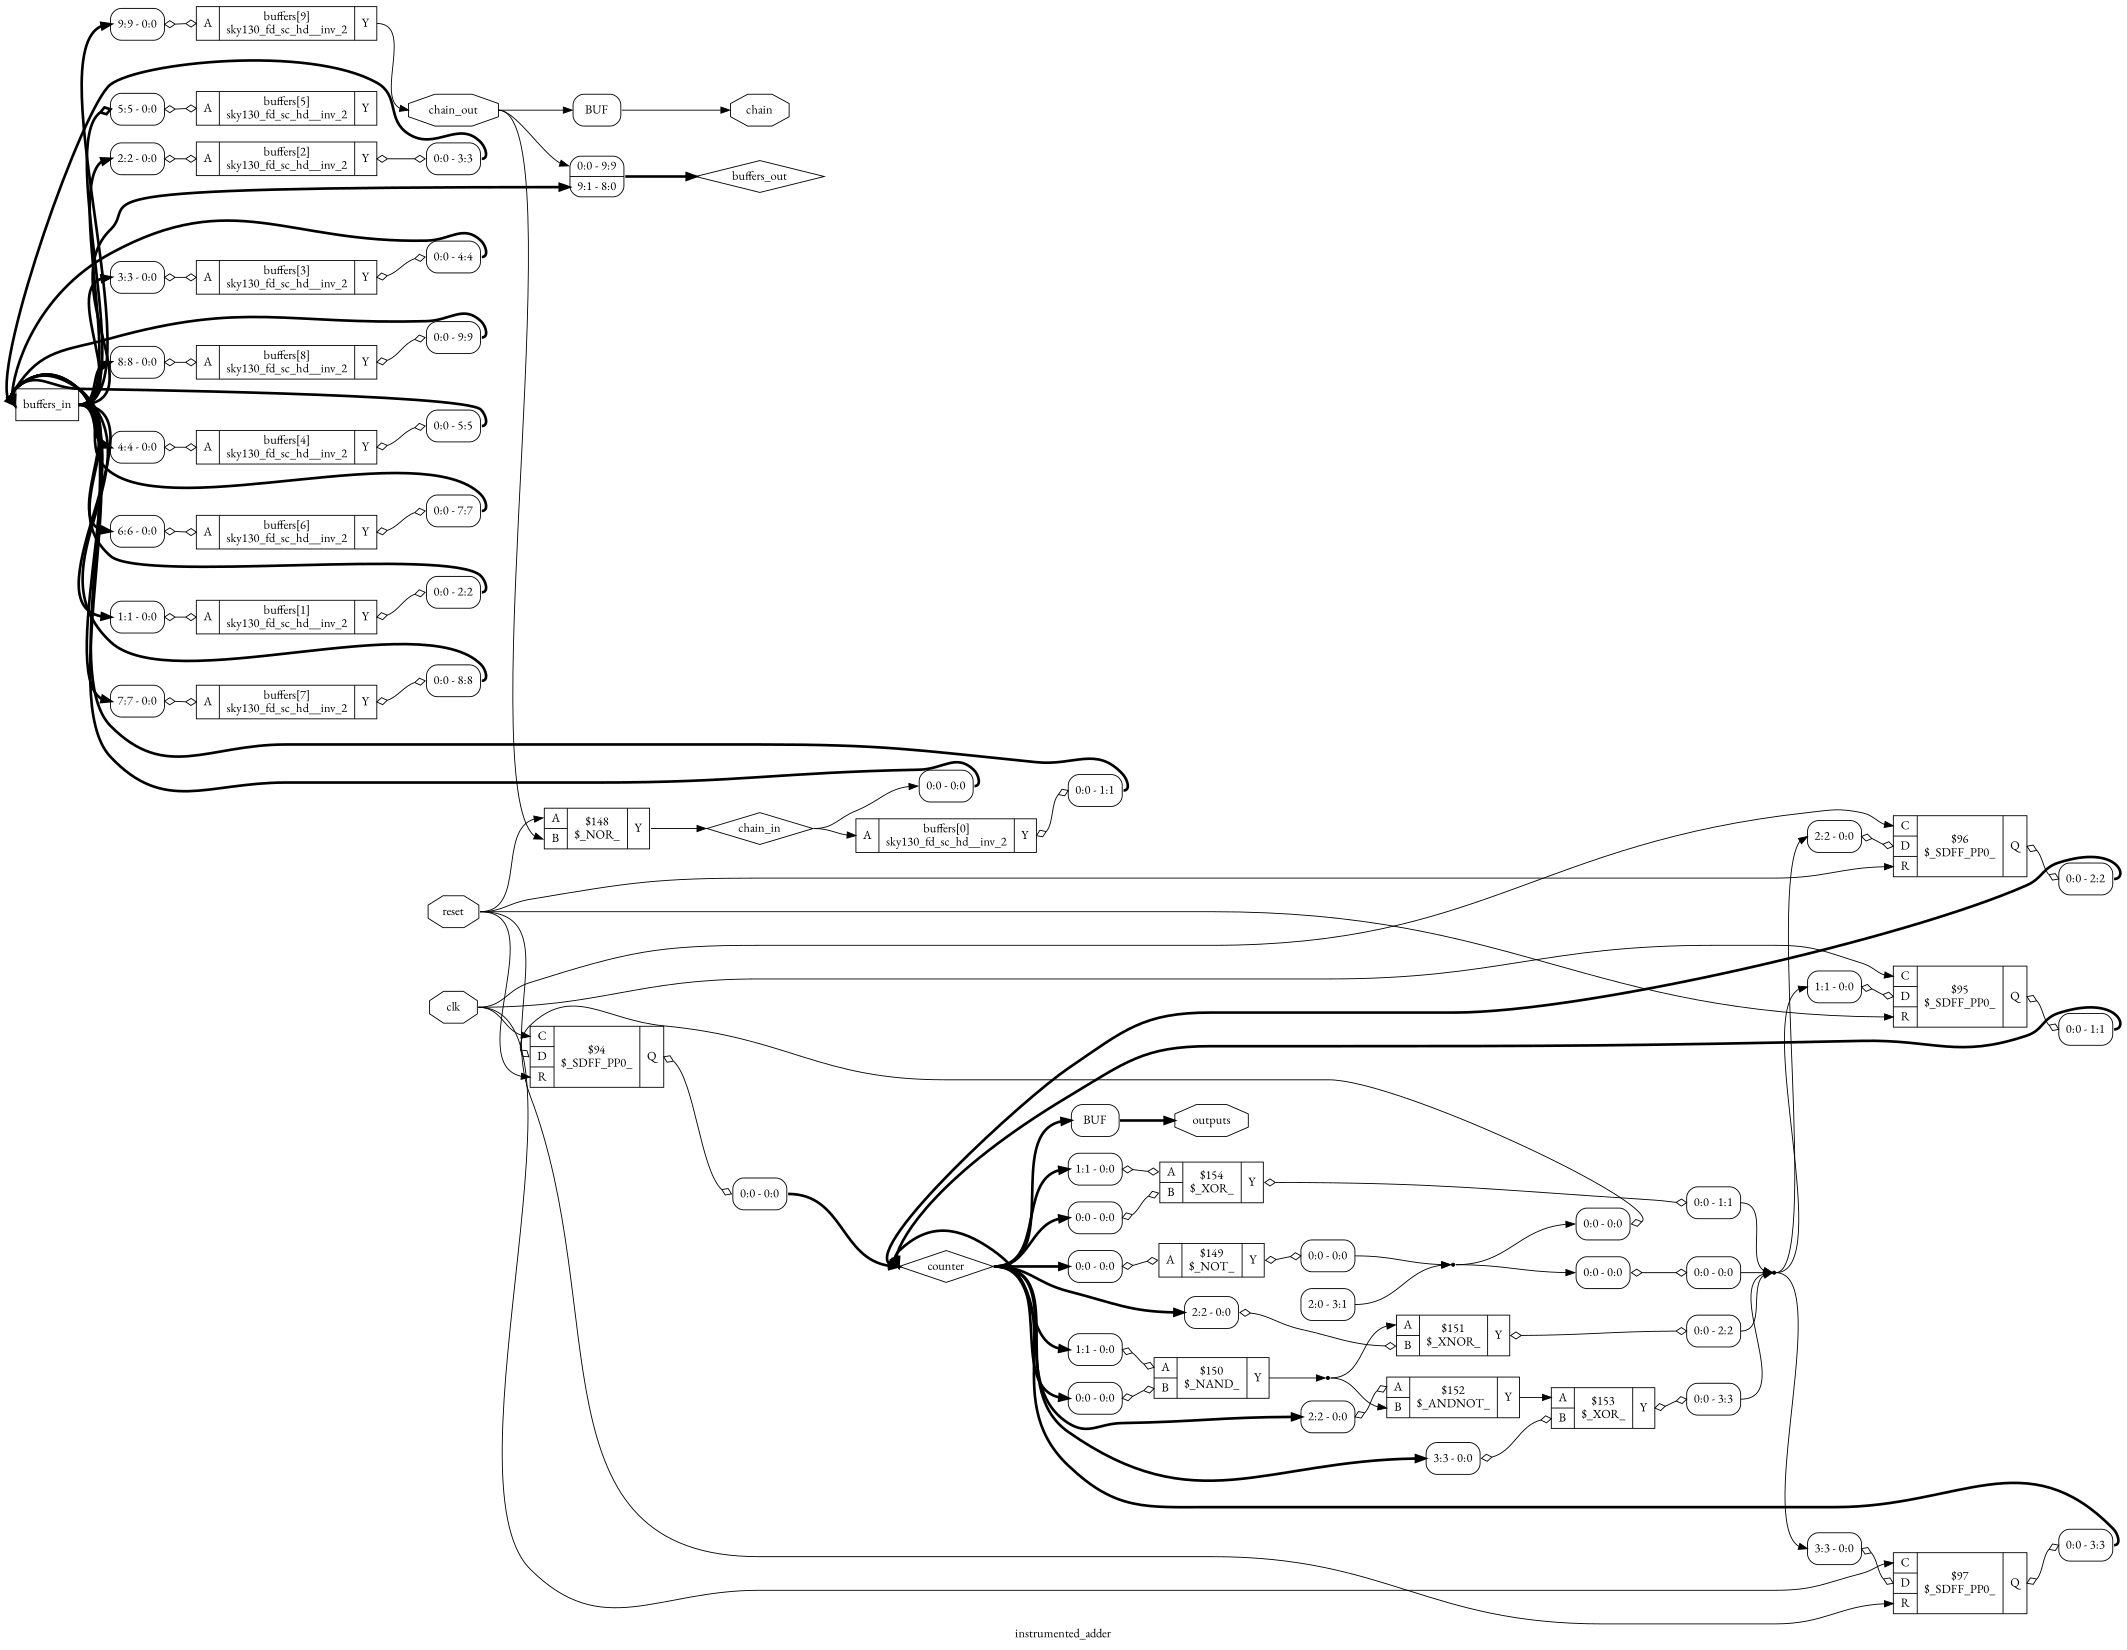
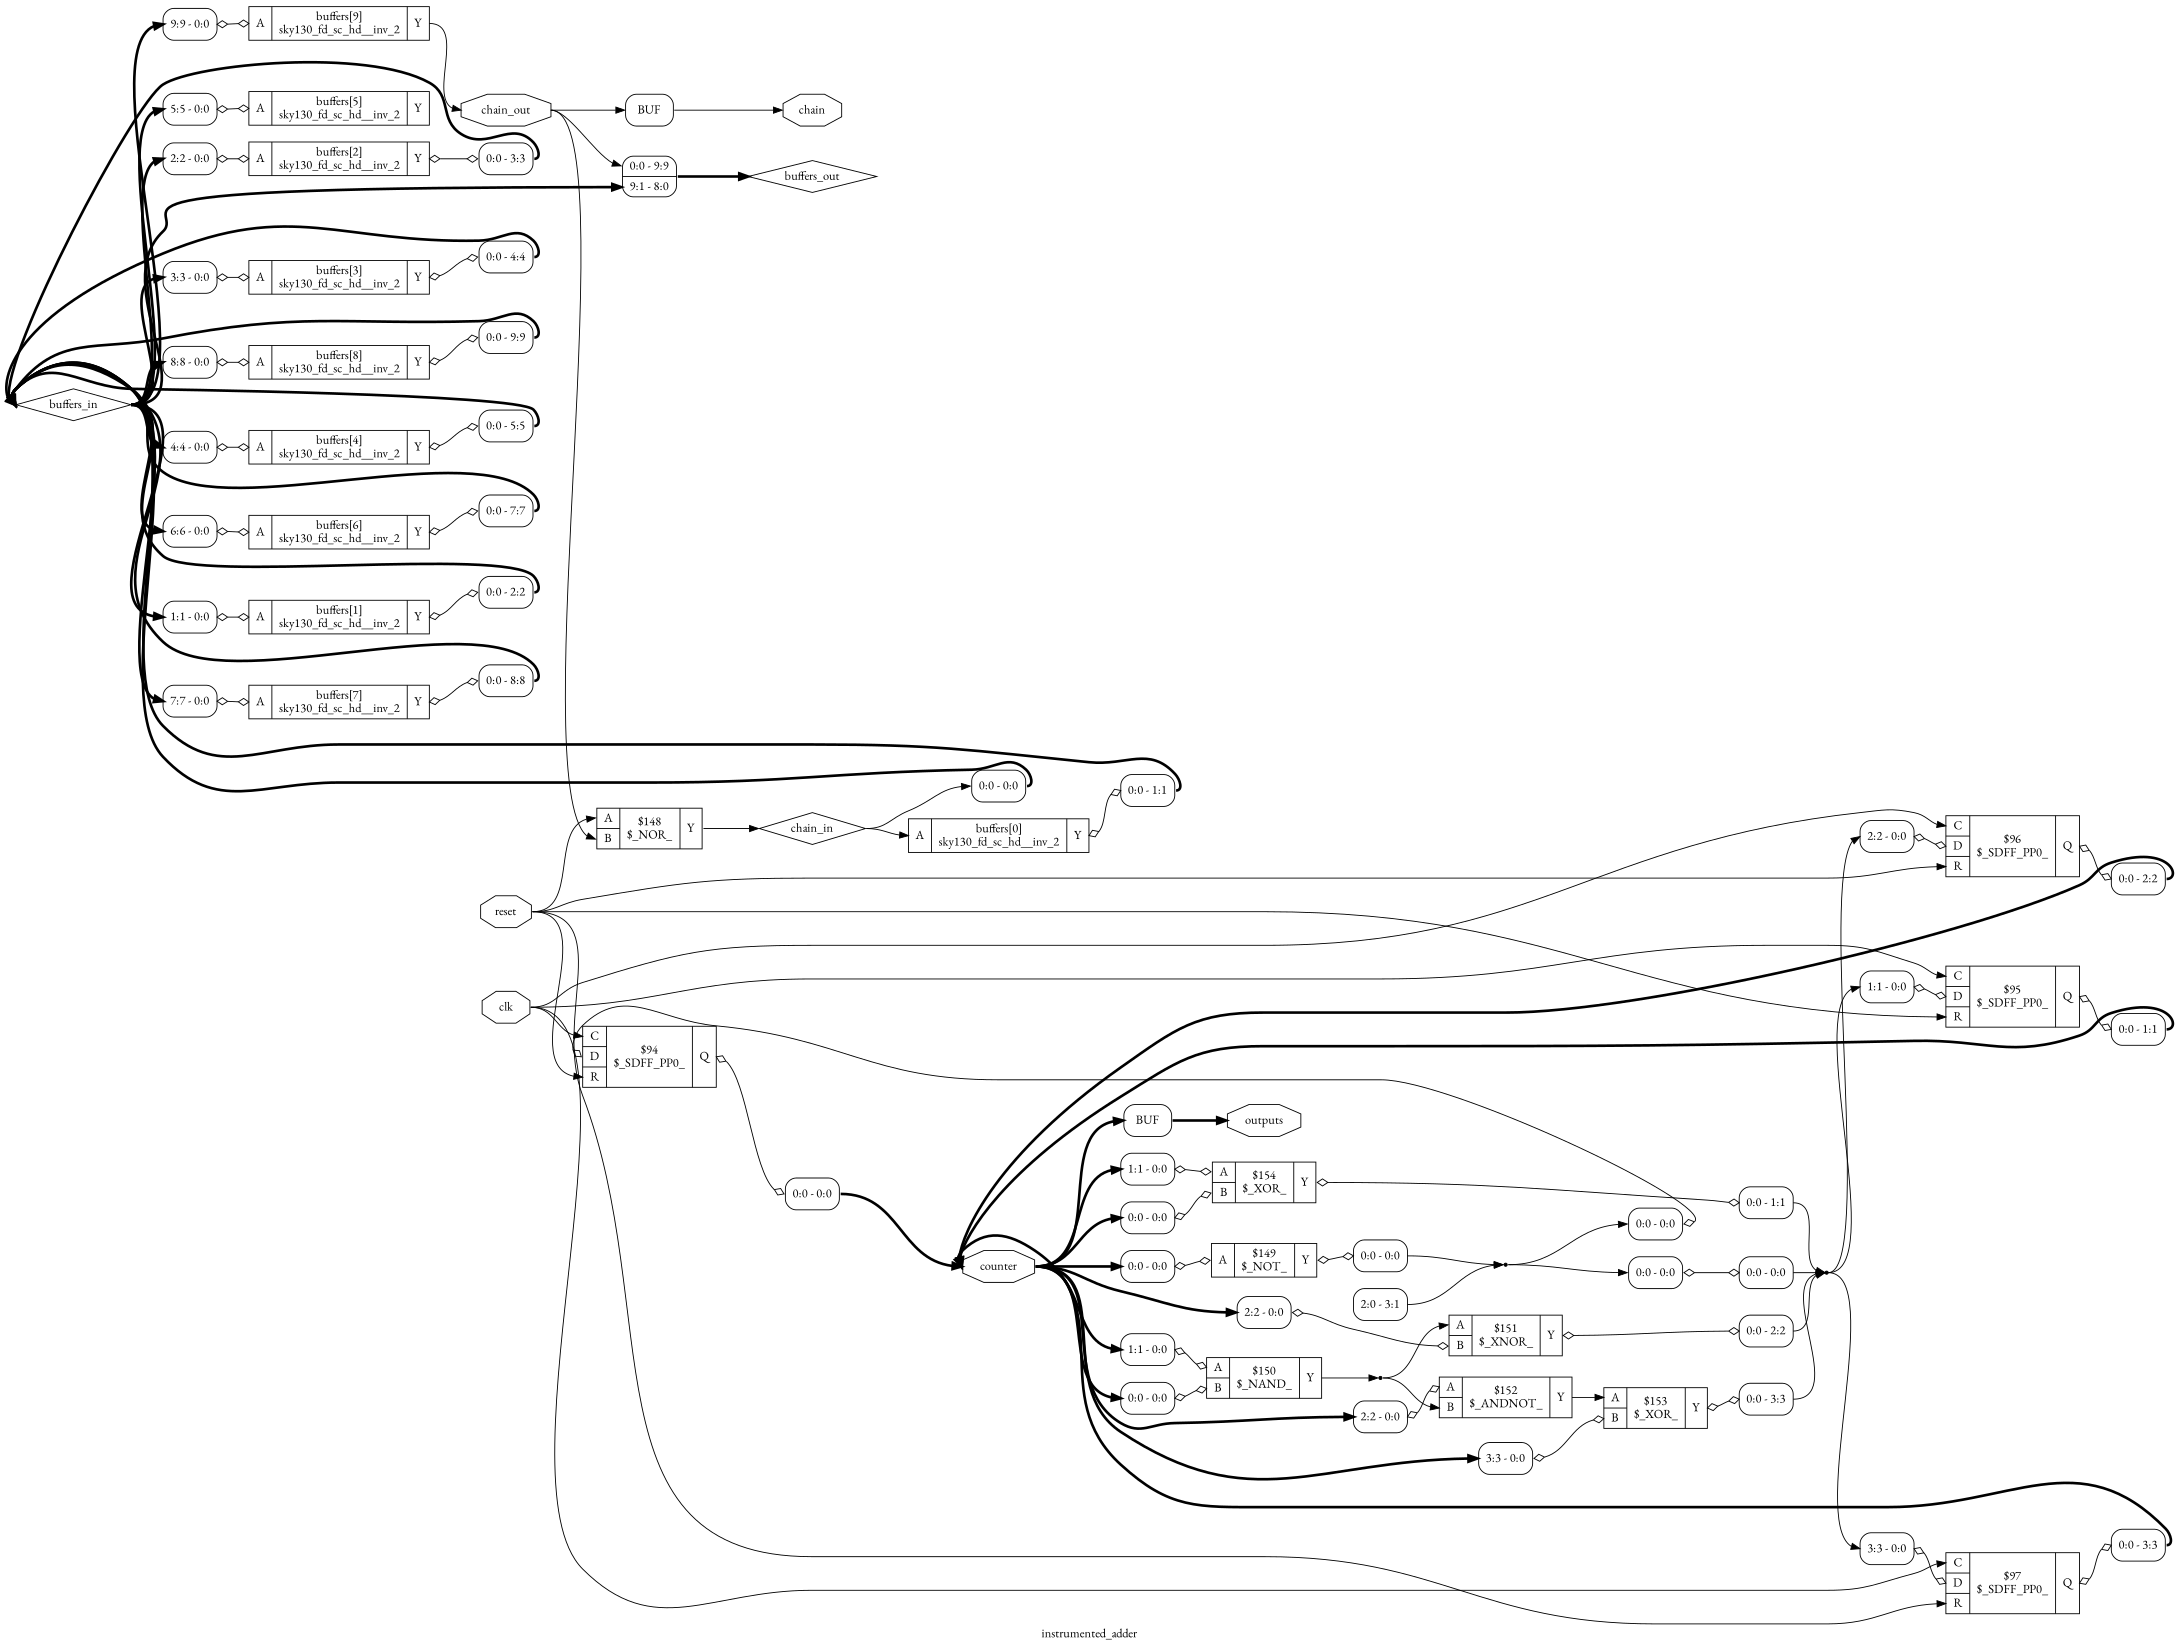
  digraph {
    fontname="EB Garamond"
    label=instrumented_adder
    rankdir=LR
    remincross=true
    node [fontname="EB Garamond" shape=record style=rounded]
    edge [color=black fontname="EB Garamond" headport=w tailport=e]
-   n5 [color=black fontcolor=black label=buffers_in shape=box style=""]
+   n5 [color=black fontcolor=black label=buffers_in shape=diamond style=""]
    x21 [label="<s0> 1:1 - 0:0 "]
    x23 [label="<s0> 2:2 - 0:0 "]
    x25 [label="<s0> 3:3 - 0:0 "]
    x27 [label="<s0> 4:4 - 0:0 "]
    x29 [label="<s0> 5:5 - 0:0 "]
    x31 [label="<s0> 6:6 - 0:0 "]
    x33 [label="<s0> 7:7 - 0:0 "]
    x35 [label="<s0> 8:8 - 0:0 "]
    x37 [label="<s0> 9:9 - 0:0 "]
    x43 [label="<s1> 0:0 - 9:9 |<s0> 9:1 - 8:0 "]
    c33 [label="{{<p14> A}|buffers[1]\nsky130_fd_sc_hd__inv_2|{<p16> Y}}" style=""]
    c34 [label="{{<p14> A}|buffers[2]\nsky130_fd_sc_hd__inv_2|{<p16> Y}}" style=""]
    c35 [label="{{<p14> A}|buffers[3]\nsky130_fd_sc_hd__inv_2|{<p16> Y}}" style=""]
    c36 [label="{{<p14> A}|buffers[4]\nsky130_fd_sc_hd__inv_2|{<p16> Y}}" style=""]
    c37 [label="{{<p14> A}|buffers[5]\nsky130_fd_sc_hd__inv_2|{<p16> Y}}" style=""]
    c38 [label="{{<p14> A}|buffers[6]\nsky130_fd_sc_hd__inv_2|{<p16> Y}}" style=""]
    c39 [label="{{<p14> A}|buffers[7]\nsky130_fd_sc_hd__inv_2|{<p16> Y}}" style=""]
    c40 [label="{{<p14> A}|buffers[8]\nsky130_fd_sc_hd__inv_2|{<p16> Y}}" style=""]
    c41 [label="{{<p14> A}|buffers[9]\nsky130_fd_sc_hd__inv_2|{<p16> Y}}" style=""]
    n6 [color=black fontcolor=black label=buffers_out shape=diamond style=""]
    n7 [color=black fontcolor=black label=chain shape=octagon style=""]
    n8 [color=black fontcolor=black label=chain_in shape=diamond style=""]
    c32 [label="{{<p14> A}|buffers[0]\nsky130_fd_sc_hd__inv_2|{<p16> Y}}" style=""]
    x42 [label="<s0> 0:0 - 0:0 "]
    x20 [label="<s0> 0:0 - 1:1 "]
    n9 [color=black fontcolor=black label=chain_out shape=octagon style=""]
    c17 [label="{{<p14> A|<p15> B}|$148\n$_NOR_|{<p16> Y}}" style=""]
    x44 [label=BUF shape=box]
    n10 [color=black fontcolor=black label=clk shape=octagon style=""]
    c28 [label="{{<p24> C|<p25> D|<p26> R}|$94\n$_SDFF_PP0_|{<p27> Q}}" style=""]
    c29 [label="{{<p24> C|<p25> D|<p26> R}|$95\n$_SDFF_PP0_|{<p27> Q}}" style=""]
    c30 [label="{{<p24> C|<p25> D|<p26> R}|$96\n$_SDFF_PP0_|{<p27> Q}}" style=""]
    c31 [label="{{<p24> C|<p25> D|<p26> R}|$97\n$_SDFF_PP0_|{<p27> Q}}" style=""]
    x13 [label="<s0> 0:0 - 0:0 "]
    x15 [label="<s0> 0:0 - 1:1 "]
    x17 [label="<s0> 0:0 - 2:2 "]
    x19 [label="<s0> 0:0 - 3:3 "]
-   n11 [color=black fontcolor=black label=counter shape=diamond style=""]
+   n11 [color=black fontcolor=black label=counter shape=octagon style=""]
    x0 [label="<s0> 0:0 - 0:0 "]
    x2 [label="<s0> 1:1 - 0:0 "]
    x3 [label="<s0> 0:0 - 0:0 "]
    x4 [label="<s0> 2:2 - 0:0 "]
    x6 [label="<s0> 2:2 - 0:0 "]
    x7 [label="<s0> 3:3 - 0:0 "]
    x9 [label="<s0> 1:1 - 0:0 "]
    x10 [label="<s0> 0:0 - 0:0 "]
    x45 [label=BUF shape=box]
    c18 [label="{{<p14> A}|$149\n$_NOT_|{<p16> Y}}" style=""]
    c19 [label="{{<p14> A|<p15> B}|$150\n$_NAND_|{<p16> Y}}" style=""]
    c20 [label="{{<p14> A|<p15> B}|$151\n$_XNOR_|{<p16> Y}}" style=""]
    c21 [label="{{<p14> A|<p15> B}|$152\n$_ANDNOT_|{<p16> Y}}" style=""]
    c22 [label="{{<p14> A|<p15> B}|$153\n$_XOR_|{<p16> Y}}" style=""]
    c23 [label="{{<p14> A|<p15> B}|$154\n$_XOR_|{<p16> Y}}" style=""]
    n12 [color=black fontcolor=black label=outputs shape=octagon style=""]
    n13 [color=black fontcolor=black label=reset shape=octagon style=""]
    x1 [label="<s0> 0:0 - 0:0 "]
    n3 [shape=point style=""]
    x12 [label="<s0> 0:0 - 0:0 "]
    x40 [label="<s0> 0:0 - 0:0 "]
    n1 [shape=point style=""]
    x5 [label="<s0> 0:0 - 2:2 "]
    n4 [shape=point style=""]
    x14 [label="<s0> 1:1 - 0:0 "]
    x16 [label="<s0> 2:2 - 0:0 "]
    x18 [label="<s0> 3:3 - 0:0 "]
    x8 [label="<s0> 0:0 - 3:3 "]
    x11 [label="<s0> 0:0 - 1:1 "]
    x22 [label="<s0> 0:0 - 2:2 "]
    x24 [label="<s0> 0:0 - 3:3 "]
    x26 [label="<s0> 0:0 - 4:4 "]
    x28 [label="<s0> 0:0 - 5:5 "]
    x32 [label="<s0> 0:0 - 7:7 "]
    x34 [label="<s0> 0:0 - 8:8 "]
    x36 [label="<s0> 0:0 - 9:9 "]
    x39 [label="<s0> 2:0 - 3:1 "]
    x41 [label="<s0> 0:0 - 0:0 "]
    n5 -> x21 [headport="s0:w" style="setlinewidth(3)"]
    n5 -> x23 [headport="s0:w" style="setlinewidth(3)"]
    n5 -> x25 [headport="s0:w" style="setlinewidth(3)"]
    n5 -> x27 [headport="s0:w" style="setlinewidth(3)"]
-   n5 -> x29 [headport="s0:w" style="setlinewidth(3)" arrowhead=odiamond]
+   n5 -> x29 [headport="s0:w" style="setlinewidth(3)"]
    n5 -> x31 [headport="s0:w" style="setlinewidth(3)"]
    n5 -> x33 [headport="s0:w" style="setlinewidth(3)"]
    n5 -> x35 [headport="s0:w" style="setlinewidth(3)"]
    n5 -> x37 [headport="s0:w" style="setlinewidth(3)"]
    n5 -> x43 [headport="s0:w" style="setlinewidth(3)"]
    x21 -> c33 [arrowhead=odiamond arrowtail=odiamond dir=both headport="p14:w"]
    x23 -> c34 [arrowhead=odiamond arrowtail=odiamond dir=both headport="p14:w"]
    x25 -> c35 [arrowhead=odiamond arrowtail=odiamond dir=both headport="p14:w"]
    x27 -> c36 [arrowhead=odiamond arrowtail=odiamond dir=both headport="p14:w"]
    x29 -> c37 [arrowhead=odiamond arrowtail=odiamond dir=both headport="p14:w"]
    x31 -> c38 [arrowhead=odiamond arrowtail=odiamond dir=both headport="p14:w"]
    x33 -> c39 [arrowhead=odiamond arrowtail=odiamond dir=both headport="p14:w"]
    x35 -> c40 [arrowhead=odiamond arrowtail=odiamond dir=both headport="p14:w"]
    x37 -> c41 [arrowhead=odiamond arrowtail=odiamond dir=both headport="p14:w"]
    x43 -> n6 [style="setlinewidth(3)"]
    c33 -> x22 [arrowhead=odiamond arrowtail=odiamond dir=both tailport="p16:e"]
    c34 -> x24 [arrowhead=odiamond arrowtail=odiamond dir=both tailport="p16:e"]
    c35 -> x26 [arrowhead=odiamond arrowtail=odiamond dir=both tailport="p16:e"]
    c36 -> x28 [arrowhead=odiamond arrowtail=odiamond dir=both tailport="p16:e"]
    c38 -> x32 [arrowhead=odiamond arrowtail=odiamond dir=both tailport="p16:e"]
    c39 -> x34 [arrowhead=odiamond arrowtail=odiamond dir=both tailport="p16:e"]
    c40 -> x36 [arrowhead=odiamond arrowtail=odiamond dir=both tailport="p16:e"]
    c41 -> n9 [tailport="p16:e"]
    n8 -> c32 [headport="p14:w"]
    n8 -> x42
    c32 -> x20 [arrowhead=odiamond arrowtail=odiamond dir=both tailport="p16:e"]
    x42 -> n5 [style="setlinewidth(3)" tailport="s0:e"]
    x20 -> n5 [style="setlinewidth(3)" tailport="s0:e"]
    n9 -> x43 [headport="s1:w"]
    n9 -> c17 [headport="p15:w"]
    n9 -> x44 [headport="w:w"]
    c17 -> n8 [tailport="p16:e"]
    x44 -> n7 [tailport="e:e"]
    n10 -> c28 [headport="p24:w"]
    n10 -> c29 [headport="p24:w"]
    n10 -> c30 [headport="p24:w"]
    n10 -> c31 [headport="p24:w"]
    c28 -> x13 [arrowhead=odiamond arrowtail=odiamond dir=both tailport="p27:e"]
    c29 -> x15 [arrowhead=odiamond arrowtail=odiamond dir=both tailport="p27:e"]
    c30 -> x17 [arrowhead=odiamond arrowtail=odiamond dir=both tailport="p27:e"]
    c31 -> x19 [arrowhead=odiamond arrowtail=odiamond dir=both tailport="p27:e"]
    x13 -> n11 [style="setlinewidth(3)" tailport="s0:e"]
    x15 -> n11 [style="setlinewidth(3)" tailport="s0:e"]
    x17 -> n11 [style="setlinewidth(3)" tailport="s0:e"]
    x19 -> n11 [style="setlinewidth(3)" tailport="s0:e"]
    n11 -> x0 [headport="s0:w" style="setlinewidth(3)"]
    n11 -> x2 [headport="s0:w" style="setlinewidth(3)"]
    n11 -> x3 [headport="s0:w" style="setlinewidth(3)"]
    n11 -> x4 [headport="s0:w" style="setlinewidth(3)"]
    n11 -> x6 [headport="s0:w" style="setlinewidth(3)"]
    n11 -> x7 [headport="s0:w" style="setlinewidth(3)"]
    n11 -> x9 [headport="s0:w" style="setlinewidth(3)"]
    n11 -> x10 [headport="s0:w" style="setlinewidth(3)"]
    n11 -> x45 [headport="w:w" style="setlinewidth(3)"]
    x0 -> c18 [arrowhead=odiamond arrowtail=odiamond dir=both headport="p14:w"]
    x2 -> c19 [arrowhead=odiamond arrowtail=odiamond dir=both headport="p14:w"]
    x3 -> c19 [arrowhead=odiamond arrowtail=odiamond dir=both headport="p15:w"]
    x4 -> c20 [arrowhead=odiamond arrowtail=odiamond dir=both headport="p15:w"]
    x6 -> c21 [arrowhead=odiamond arrowtail=odiamond dir=both headport="p14:w"]
    x7 -> c22 [arrowhead=odiamond arrowtail=odiamond dir=both headport="p15:w"]
    x9 -> c23 [arrowhead=odiamond arrowtail=odiamond dir=both headport="p14:w"]
    x10 -> c23 [arrowhead=odiamond arrowtail=odiamond dir=both headport="p15:w"]
    x45 -> n12 [style="setlinewidth(3)" tailport="e:e"]
    c18 -> x1 [arrowhead=odiamond arrowtail=odiamond dir=both tailport="p16:e"]
    c19 -> n1 [tailport="p16:e"]
    c20 -> x5 [arrowhead=odiamond arrowtail=odiamond dir=both tailport="p16:e"]
    c21 -> c22 [headport="p14:w" tailport="p16:e"]
    c22 -> x8 [arrowhead=odiamond arrowtail=odiamond dir=both tailport="p16:e"]
    c23 -> x11 [arrowhead=odiamond arrowtail=odiamond dir=both tailport="p16:e"]
    n13 -> c17 [headport="p14:w"]
    n13 -> c28 [headport="p26:w"]
    n13 -> c29 [headport="p26:w"]
    n13 -> c30 [headport="p26:w"]
    n13 -> c31 [headport="p26:w"]
    x1 -> n3 [tailport="s0:e"]
    n3 -> x12 [headport="s0:w"]
    n3 -> x40 [headport="s0:w"]
    x12 -> c28 [arrowhead=odiamond arrowtail=odiamond dir=both headport="p25:w"]
    x40 -> x41 [arrowhead=odiamond arrowtail=odiamond dir=both]
    n1 -> c20 [headport="p14:w"]
    n1 -> c21 [headport="p15:w"]
    x5 -> n4 [tailport="s0:e"]
    n4 -> x14 [headport="s0:w"]
    n4 -> x16 [headport="s0:w"]
    n4 -> x18 [headport="s0:w"]
    x14 -> c29 [arrowhead=odiamond arrowtail=odiamond dir=both headport="p25:w"]
    x16 -> c30 [arrowhead=odiamond arrowtail=odiamond dir=both headport="p25:w"]
    x18 -> c31 [arrowhead=odiamond arrowtail=odiamond dir=both headport="p25:w"]
    x8 -> n4 [tailport="s0:e"]
    x11 -> n4 [tailport="s0:e"]
    x22 -> n5 [style="setlinewidth(3)" tailport="s0:e"]
    x24 -> n5 [style="setlinewidth(3)" tailport="s0:e"]
    x26 -> n5 [style="setlinewidth(3)" tailport="s0:e"]
    x28 -> n5 [style="setlinewidth(3)" tailport="s0:e"]
    x32 -> n5 [style="setlinewidth(3)" tailport="s0:e"]
    x34 -> n5 [style="setlinewidth(3)" tailport="s0:e"]
    x36 -> n5 [style="setlinewidth(3)" tailport="s0:e"]
    x39 -> n3 [tailport="s0:e"]
    x41 -> n4 [tailport="s0:e"]
  }
